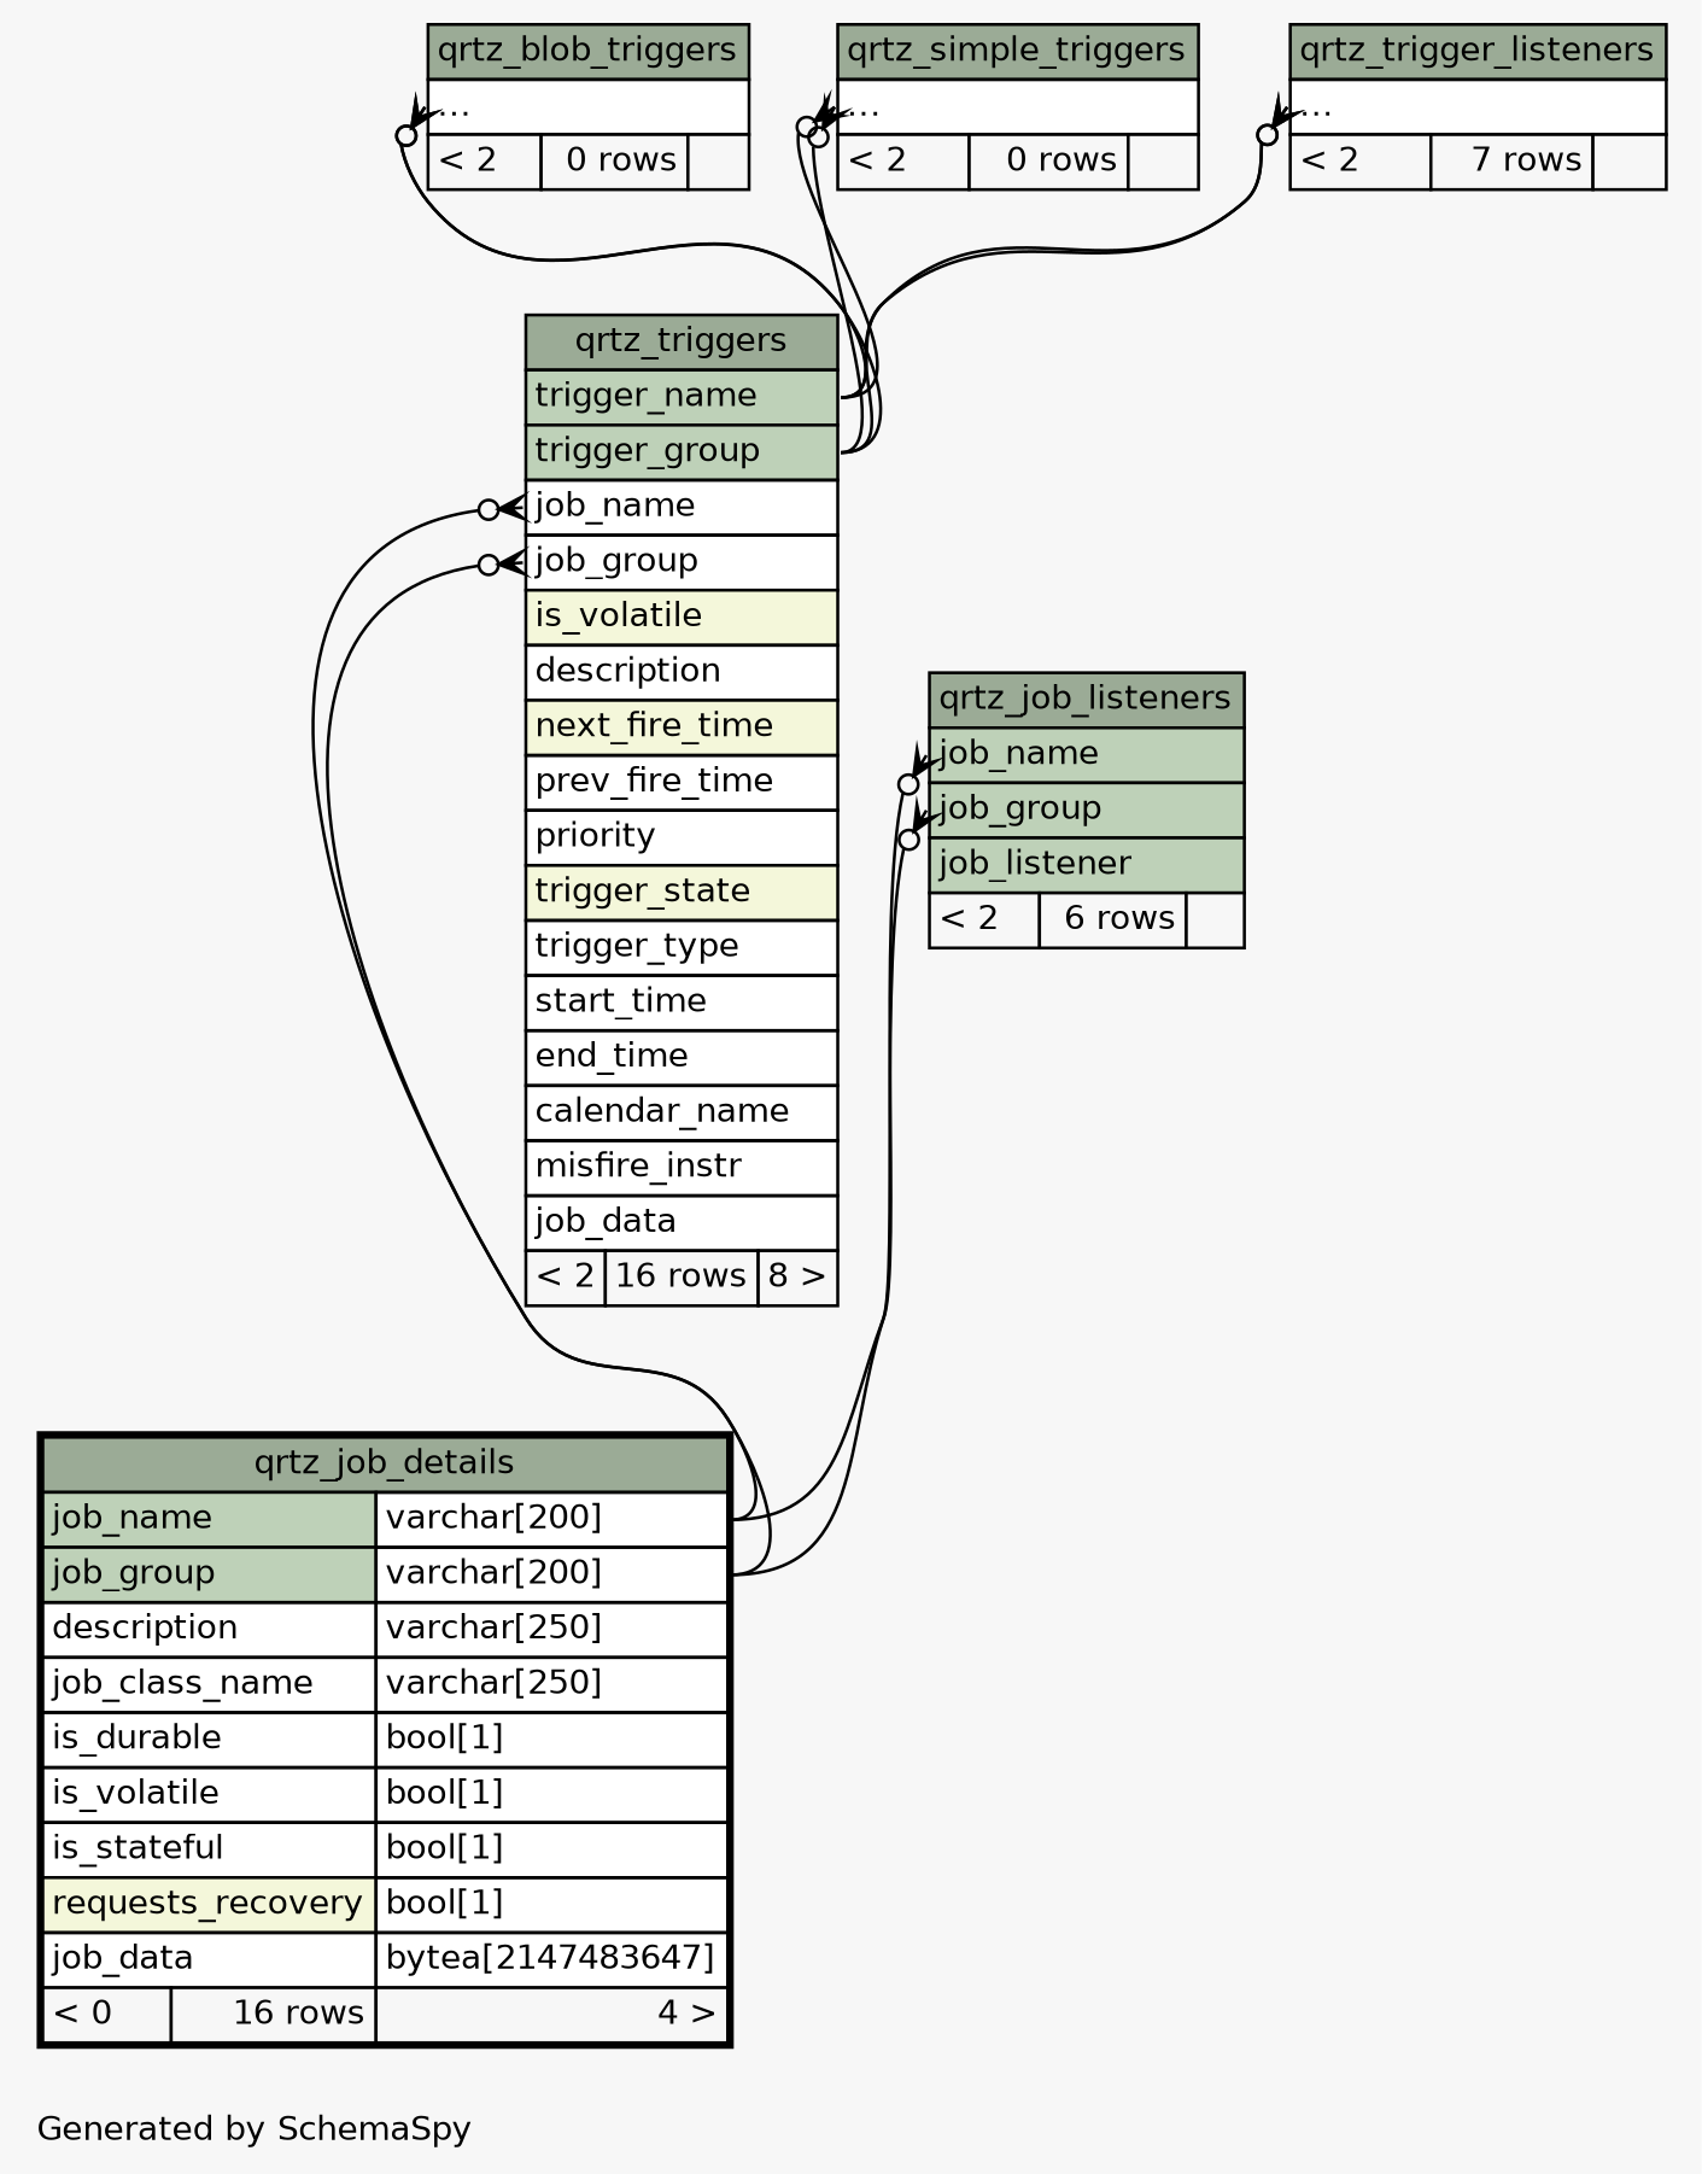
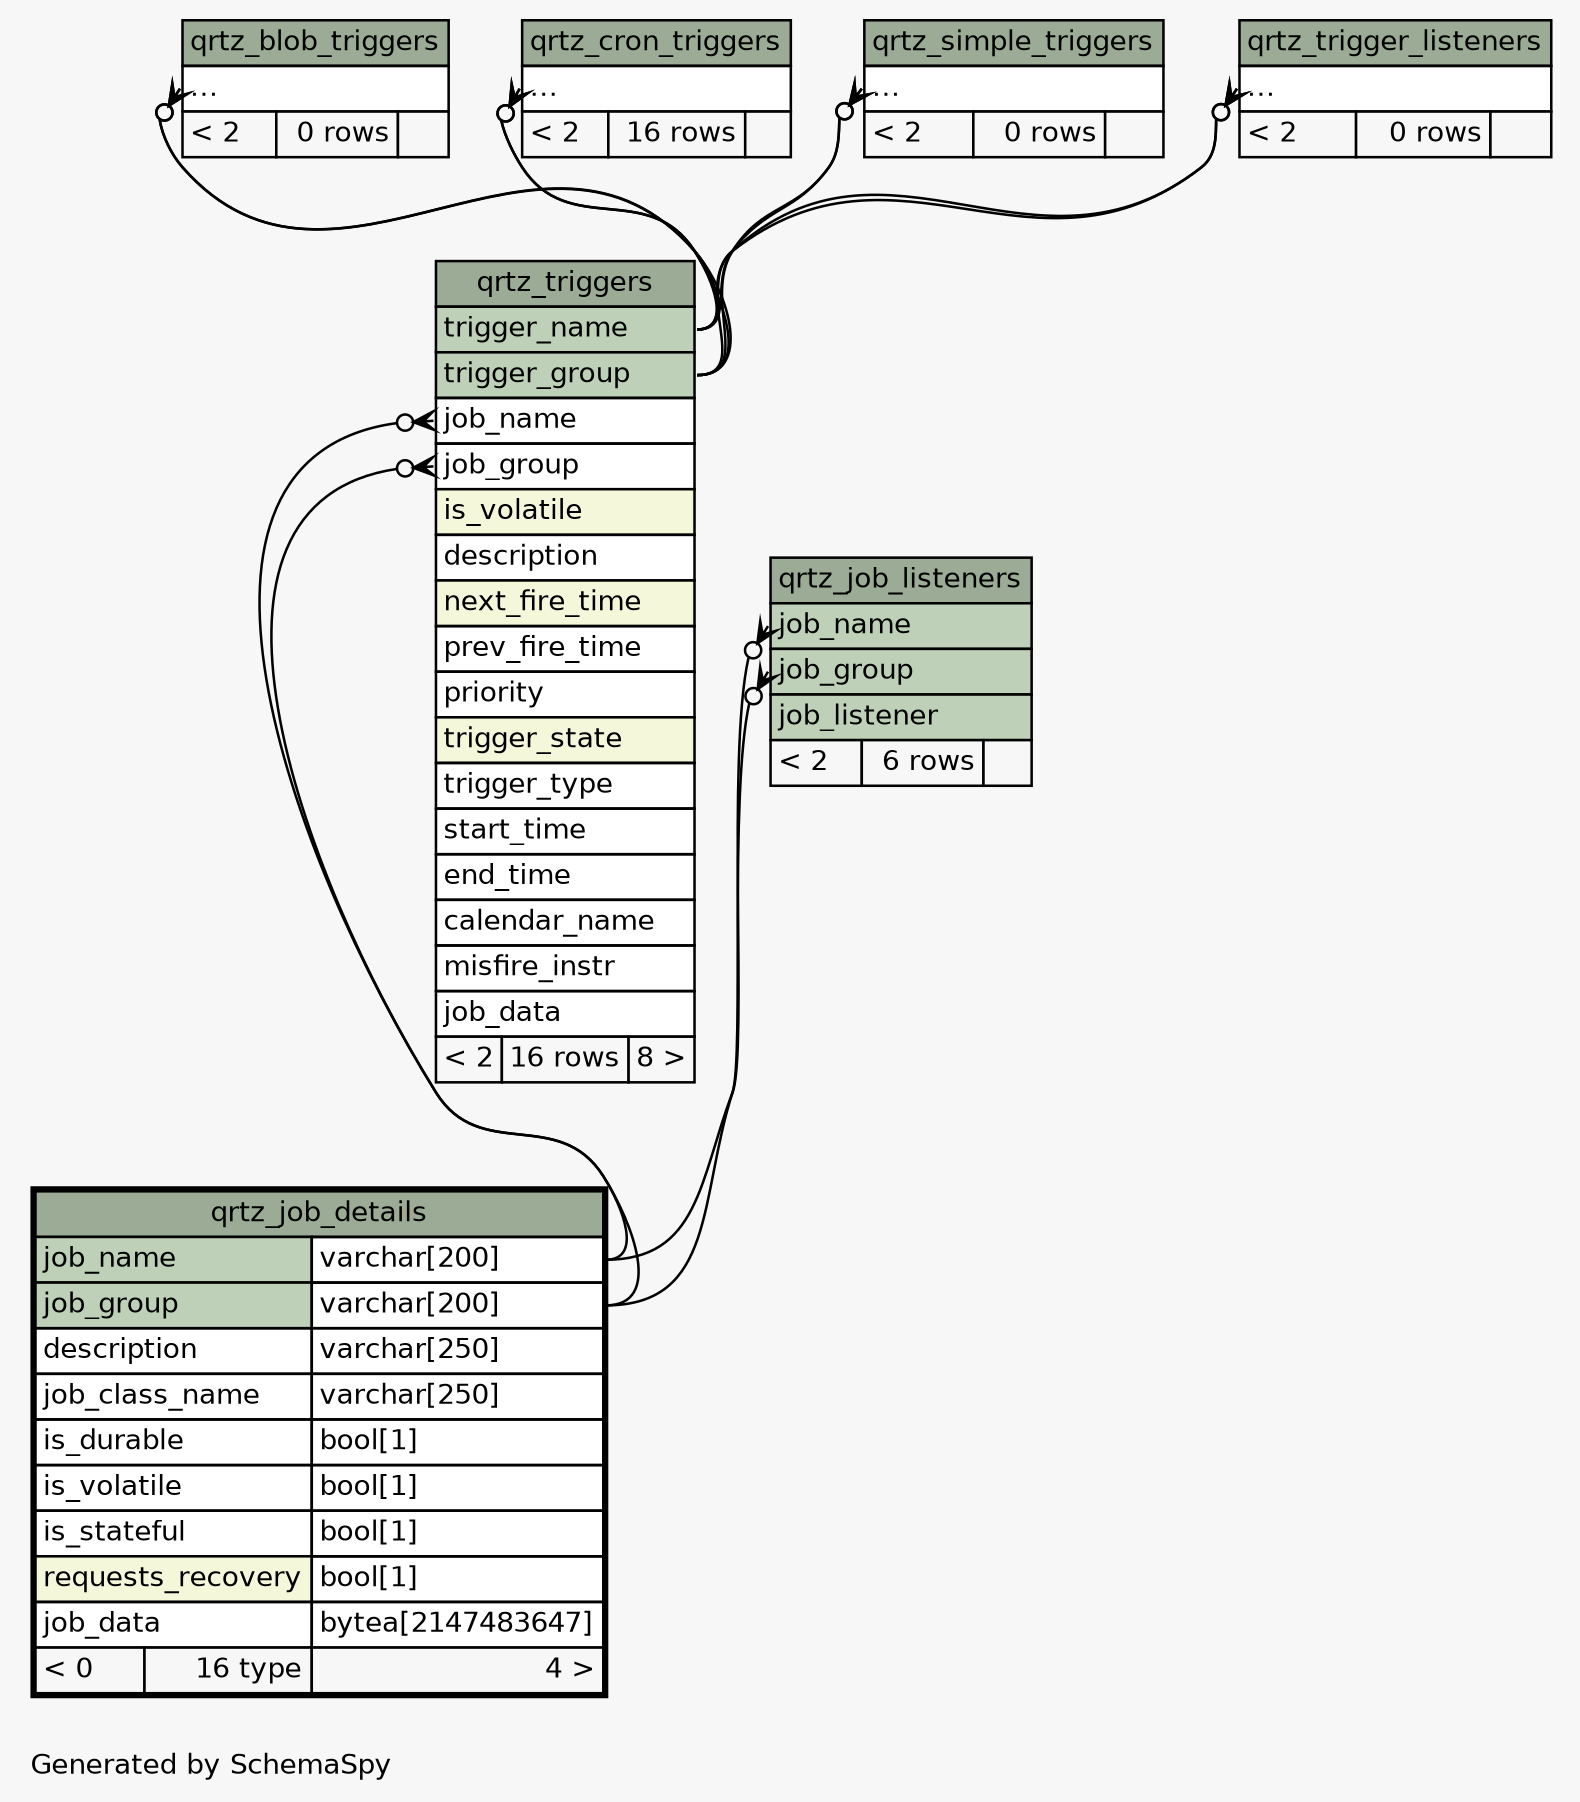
  digraph {
    bgcolor="#f7f7f7"
    fontname=Helvetica
    fontsize=11
    label="\nGenerated by SchemaSpy"
    labeljust=l
    nodesep=0.18
    rankdir=TB
    ranksep=0.46
    node [fontname=Helvetica fontsize=11 shape=plaintext]
    edge [arrowhead=none arrowsize=0.8 arrowtail=crowodot dir=back headport="trigger_group:e" tailport="elipses:w"]
    n1 [label=<     <TABLE BORDER="0" CELLBORDER="1" CELLSPACING="0" BGCOLOR="#ffffff">       <TR><TD COLSPAN="3" BGCOLOR="#9bab96" ALIGN="CENTER">qrtz_blob_triggers</TD></TR>       <TR><TD PORT="elipses" COLSPAN="3" ALIGN="LEFT">...</TD></TR>       <TR><TD ALIGN="LEFT" BGCOLOR="#f7f7f7">&lt; 2</TD><TD ALIGN="RIGHT" BGCOLOR="#f7f7f7">0 rows</TD><TD ALIGN="RIGHT" BGCOLOR="#f7f7f7">  </TD></TR>     </TABLE>>]
    n2 [label=<     <TABLE BORDER="0" CELLBORDER="1" CELLSPACING="0" BGCOLOR="#ffffff">       <TR><TD COLSPAN="3" BGCOLOR="#9bab96" ALIGN="CENTER">qrtz_triggers</TD></TR>       <TR><TD PORT="trigger_name" COLSPAN="3" BGCOLOR="#bed1b8" ALIGN="LEFT">trigger_name</TD></TR>       <TR><TD PORT="trigger_group" COLSPAN="3" BGCOLOR="#bed1b8" ALIGN="LEFT">trigger_group</TD></TR>       <TR><TD PORT="job_name" COLSPAN="3" ALIGN="LEFT">job_name</TD></TR>       <TR><TD PORT="job_group" COLSPAN="3" ALIGN="LEFT">job_group</TD></TR>       <TR><TD PORT="is_volatile" COLSPAN="3" BGCOLOR="#f4f7da" ALIGN="LEFT">is_volatile</TD></TR>       <TR><TD PORT="description" COLSPAN="3" ALIGN="LEFT">description</TD></TR>       <TR><TD PORT="next_fire_time" COLSPAN="3" BGCOLOR="#f4f7da" ALIGN="LEFT">next_fire_time</TD></TR>       <TR><TD PORT="prev_fire_time" COLSPAN="3" ALIGN="LEFT">prev_fire_time</TD></TR>       <TR><TD PORT="priority" COLSPAN="3" ALIGN="LEFT">priority</TD></TR>       <TR><TD PORT="trigger_state" COLSPAN="3" BGCOLOR="#f4f7da" ALIGN="LEFT">trigger_state</TD></TR>       <TR><TD PORT="trigger_type" COLSPAN="3" ALIGN="LEFT">trigger_type</TD></TR>       <TR><TD PORT="start_time" COLSPAN="3" ALIGN="LEFT">start_time</TD></TR>       <TR><TD PORT="end_time" COLSPAN="3" ALIGN="LEFT">end_time</TD></TR>       <TR><TD PORT="calendar_name" COLSPAN="3" ALIGN="LEFT">calendar_name</TD></TR>       <TR><TD PORT="misfire_instr" COLSPAN="3" ALIGN="LEFT">misfire_instr</TD></TR>       <TR><TD PORT="job_data" COLSPAN="3" ALIGN="LEFT">job_data</TD></TR>       <TR><TD ALIGN="LEFT" BGCOLOR="#f7f7f7">&lt; 2</TD><TD ALIGN="RIGHT" BGCOLOR="#f7f7f7">16 rows</TD><TD ALIGN="RIGHT" BGCOLOR="#f7f7f7">8 &gt;</TD></TR>     </TABLE>>]
-   n3 [label=<     <TABLE BORDER="2" CELLBORDER="1" CELLSPACING="0" BGCOLOR="#ffffff">       <TR><TD COLSPAN="3" BGCOLOR="#9bab96" ALIGN="CENTER">qrtz_job_details</TD></TR>       <TR><TD PORT="job_name" COLSPAN="2" BGCOLOR="#bed1b8" ALIGN="LEFT">job_name</TD><TD PORT="job_name.type" ALIGN="LEFT">varchar[200]</TD></TR>       <TR><TD PORT="job_group" COLSPAN="2" BGCOLOR="#bed1b8" ALIGN="LEFT">job_group</TD><TD PORT="job_group.type" ALIGN="LEFT">varchar[200]</TD></TR>       <TR><TD PORT="description" COLSPAN="2" ALIGN="LEFT">description</TD><TD PORT="description.type" ALIGN="LEFT">varchar[250]</TD></TR>       <TR><TD PORT="job_class_name" COLSPAN="2" ALIGN="LEFT">job_class_name</TD><TD PORT="job_class_name.type" ALIGN="LEFT">varchar[250]</TD></TR>       <TR><TD PORT="is_durable" COLSPAN="2" ALIGN="LEFT">is_durable</TD><TD PORT="is_durable.type" ALIGN="LEFT">bool[1]</TD></TR>       <TR><TD PORT="is_volatile" COLSPAN="2" ALIGN="LEFT">is_volatile</TD><TD PORT="is_volatile.type" ALIGN="LEFT">bool[1]</TD></TR>       <TR><TD PORT="is_stateful" COLSPAN="2" ALIGN="LEFT">is_stateful</TD><TD PORT="is_stateful.type" ALIGN="LEFT">bool[1]</TD></TR>       <TR><TD PORT="requests_recovery" COLSPAN="2" BGCOLOR="#f4f7da" ALIGN="LEFT">requests_recovery</TD><TD PORT="requests_recovery.type" ALIGN="LEFT">bool[1]</TD></TR>       <TR><TD PORT="job_data" COLSPAN="2" ALIGN="LEFT">job_data</TD><TD PORT="job_data.type" ALIGN="LEFT">bytea[2147483647]</TD></TR>       <TR><TD ALIGN="LEFT" BGCOLOR="#f7f7f7">&lt; 0</TD><TD ALIGN="RIGHT" BGCOLOR="#f7f7f7">16 rows</TD><TD ALIGN="RIGHT" BGCOLOR="#f7f7f7">4 &gt;</TD></TR>     </TABLE>>]
+   n3 [label=<     <TABLE BORDER="2" CELLBORDER="1" CELLSPACING="0" BGCOLOR="#ffffff">       <TR><TD COLSPAN="3" BGCOLOR="#9bab96" ALIGN="CENTER">qrtz_job_details</TD></TR>       <TR><TD PORT="job_name" COLSPAN="2" BGCOLOR="#bed1b8" ALIGN="LEFT">job_name</TD><TD PORT="job_name.type" ALIGN="LEFT">varchar[200]</TD></TR>       <TR><TD PORT="job_group" COLSPAN="2" BGCOLOR="#bed1b8" ALIGN="LEFT">job_group</TD><TD PORT="job_group.type" ALIGN="LEFT">varchar[200]</TD></TR>       <TR><TD PORT="description" COLSPAN="2" ALIGN="LEFT">description</TD><TD PORT="description.type" ALIGN="LEFT">varchar[250]</TD></TR>       <TR><TD PORT="job_class_name" COLSPAN="2" ALIGN="LEFT">job_class_name</TD><TD PORT="job_class_name.type" ALIGN="LEFT">varchar[250]</TD></TR>       <TR><TD PORT="is_durable" COLSPAN="2" ALIGN="LEFT">is_durable</TD><TD PORT="is_durable.type" ALIGN="LEFT">bool[1]</TD></TR>       <TR><TD PORT="is_volatile" COLSPAN="2" ALIGN="LEFT">is_volatile</TD><TD PORT="is_volatile.type" ALIGN="LEFT">bool[1]</TD></TR>       <TR><TD PORT="is_stateful" COLSPAN="2" ALIGN="LEFT">is_stateful</TD><TD PORT="is_stateful.type" ALIGN="LEFT">bool[1]</TD></TR>       <TR><TD PORT="requests_recovery" COLSPAN="2" BGCOLOR="#f4f7da" ALIGN="LEFT">requests_recovery</TD><TD PORT="requests_recovery.type" ALIGN="LEFT">bool[1]</TD></TR>       <TR><TD PORT="job_data" COLSPAN="2" ALIGN="LEFT">job_data</TD><TD PORT="job_data.type" ALIGN="LEFT">bytea[2147483647]</TD></TR>       <TR><TD ALIGN="LEFT" BGCOLOR="#f7f7f7">&lt; 0</TD><TD ALIGN="RIGHT" BGCOLOR="#f7f7f7">16 type</TD><TD ALIGN="RIGHT" BGCOLOR="#f7f7f7">4 &gt;</TD></TR>     </TABLE>>]
+   n4 [label=<     <TABLE BORDER="0" CELLBORDER="1" CELLSPACING="0" BGCOLOR="#ffffff">       <TR><TD COLSPAN="3" BGCOLOR="#9bab96" ALIGN="CENTER">qrtz_cron_triggers</TD></TR>       <TR><TD PORT="elipses" COLSPAN="3" ALIGN="LEFT">...</TD></TR>       <TR><TD ALIGN="LEFT" BGCOLOR="#f7f7f7">&lt; 2</TD><TD ALIGN="RIGHT" BGCOLOR="#f7f7f7">16 rows</TD><TD ALIGN="RIGHT" BGCOLOR="#f7f7f7">  </TD></TR>     </TABLE>>]
    n5 [label=<     <TABLE BORDER="0" CELLBORDER="1" CELLSPACING="0" BGCOLOR="#ffffff">       <TR><TD COLSPAN="3" BGCOLOR="#9bab96" ALIGN="CENTER">qrtz_job_listeners</TD></TR>       <TR><TD PORT="job_name" COLSPAN="3" BGCOLOR="#bed1b8" ALIGN="LEFT">job_name</TD></TR>       <TR><TD PORT="job_group" COLSPAN="3" BGCOLOR="#bed1b8" ALIGN="LEFT">job_group</TD></TR>       <TR><TD PORT="job_listener" COLSPAN="3" BGCOLOR="#bed1b8" ALIGN="LEFT">job_listener</TD></TR>       <TR><TD ALIGN="LEFT" BGCOLOR="#f7f7f7">&lt; 2</TD><TD ALIGN="RIGHT" BGCOLOR="#f7f7f7">6 rows</TD><TD ALIGN="RIGHT" BGCOLOR="#f7f7f7">  </TD></TR>     </TABLE>>]
    n6 [label=<     <TABLE BORDER="0" CELLBORDER="1" CELLSPACING="0" BGCOLOR="#ffffff">       <TR><TD COLSPAN="3" BGCOLOR="#9bab96" ALIGN="CENTER">qrtz_simple_triggers</TD></TR>       <TR><TD PORT="elipses" COLSPAN="3" ALIGN="LEFT">...</TD></TR>       <TR><TD ALIGN="LEFT" BGCOLOR="#f7f7f7">&lt; 2</TD><TD ALIGN="RIGHT" BGCOLOR="#f7f7f7">0 rows</TD><TD ALIGN="RIGHT" BGCOLOR="#f7f7f7">  </TD></TR>     </TABLE>>]
-   n7 [label=<     <TABLE BORDER="0" CELLBORDER="1" CELLSPACING="0" BGCOLOR="#ffffff">       <TR><TD COLSPAN="3" BGCOLOR="#9bab96" ALIGN="CENTER">qrtz_trigger_listeners</TD></TR>       <TR><TD PORT="elipses" COLSPAN="3" ALIGN="LEFT">...</TD></TR>       <TR><TD ALIGN="LEFT" BGCOLOR="#f7f7f7">&lt; 2</TD><TD ALIGN="RIGHT" BGCOLOR="#f7f7f7">7 rows</TD><TD ALIGN="RIGHT" BGCOLOR="#f7f7f7">  </TD></TR>     </TABLE>>]
+   n7 [label=<     <TABLE BORDER="0" CELLBORDER="1" CELLSPACING="0" BGCOLOR="#ffffff">       <TR><TD COLSPAN="3" BGCOLOR="#9bab96" ALIGN="CENTER">qrtz_trigger_listeners</TD></TR>       <TR><TD PORT="elipses" COLSPAN="3" ALIGN="LEFT">...</TD></TR>       <TR><TD ALIGN="LEFT" BGCOLOR="#f7f7f7">&lt; 2</TD><TD ALIGN="RIGHT" BGCOLOR="#f7f7f7">0 rows</TD><TD ALIGN="RIGHT" BGCOLOR="#f7f7f7">  </TD></TR>     </TABLE>>]
    n1 -> n2
    n1 -> n2 [headport="trigger_name:e"]
    n2 -> n3 [headport="job_group.type:e" tailport="job_group:w"]
    n2 -> n3 [headport="job_name.type:e" tailport="job_name:w"]
+   n4 -> n2
+   n4 -> n2 [headport="trigger_name:e"]
    n5 -> n3 [headport="job_group.type:e" tailport="job_group:w"]
    n5 -> n3 [headport="job_name.type:e" tailport="job_name:w"]
    n6 -> n2
    n6 -> n2 [headport="trigger_name:e"]
    n7 -> n2
    n7 -> n2 [headport="trigger_name:e"]
  }
